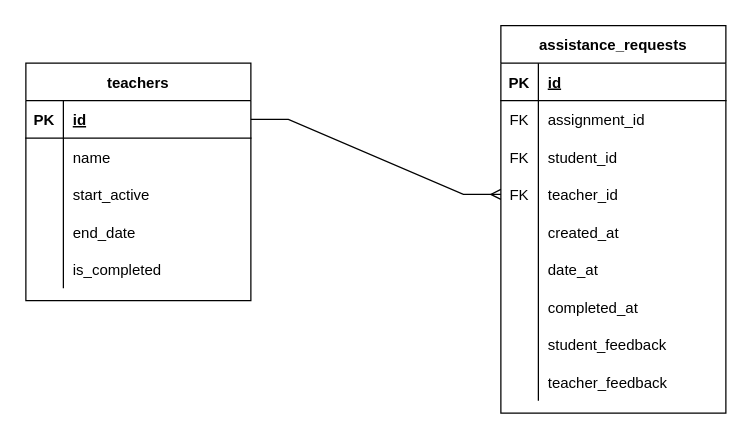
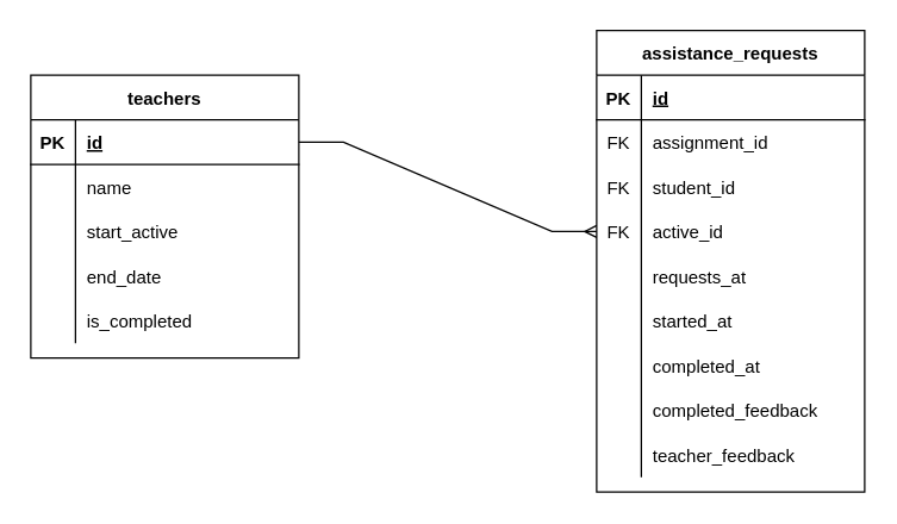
  <mxCell id="0" />
  <mxCell id="1" parent="0" />
  <mxCell id="2" value="assistance_requests" style="shape=table;startSize=30;container=1;collapsible=1;childLayout=tableLayout;fixedRows=1;rowLines=0;fontStyle=1;align=center;resizeLast=1;" vertex="1" parent="1"><mxGeometry x="400" y="20" width="180" height="310" as="geometry" /></mxCell>
  <mxCell id="3" value="" style="shape=tableRow;horizontal=0;startSize=0;swimlaneHead=0;swimlaneBody=0;fillColor=none;collapsible=0;dropTarget=0;points=[[0,0.5],[1,0.5]];portConstraint=eastwest;top=0;left=0;right=0;bottom=1;" vertex="1" parent="2"><mxGeometry y="30" width="180" height="30" as="geometry" /></mxCell>
  <mxCell id="4" value="PK" style="shape=partialRectangle;connectable=0;fillColor=none;top=0;left=0;bottom=0;right=0;fontStyle=1;overflow=hidden;" vertex="1" parent="3"><mxGeometry width="30" height="30" as="geometry"><mxRectangle width="30" height="30" as="alternateBounds" /></mxGeometry></mxCell>
  <mxCell id="5" value="id" style="shape=partialRectangle;connectable=0;fillColor=none;top=0;left=0;bottom=0;right=0;align=left;spacingLeft=6;fontStyle=5;overflow=hidden;" vertex="1" parent="3"><mxGeometry x="30" width="150" height="30" as="geometry"><mxRectangle width="150" height="30" as="alternateBounds" /></mxGeometry></mxCell>
  <mxCell id="6" value="" style="shape=tableRow;horizontal=0;startSize=0;swimlaneHead=0;swimlaneBody=0;fillColor=none;collapsible=0;dropTarget=0;points=[[0,0.5],[1,0.5]];portConstraint=eastwest;top=0;left=0;right=0;bottom=0;" vertex="1" parent="2"><mxGeometry y="60" width="180" height="30" as="geometry" /></mxCell>
  <mxCell id="7" value="FK" style="shape=partialRectangle;connectable=0;fillColor=none;top=0;left=0;bottom=0;right=0;editable=1;overflow=hidden;" vertex="1" parent="6"><mxGeometry width="30" height="30" as="geometry"><mxRectangle width="30" height="30" as="alternateBounds" /></mxGeometry></mxCell>
  <mxCell id="8" value="assignment_id" style="shape=partialRectangle;connectable=0;fillColor=none;top=0;left=0;bottom=0;right=0;align=left;spacingLeft=6;overflow=hidden;" vertex="1" parent="6"><mxGeometry x="30" width="150" height="30" as="geometry"><mxRectangle width="150" height="30" as="alternateBounds" /></mxGeometry></mxCell>
  <mxCell id="9" value="" style="shape=tableRow;horizontal=0;startSize=0;swimlaneHead=0;swimlaneBody=0;fillColor=none;collapsible=0;dropTarget=0;points=[[0,0.5],[1,0.5]];portConstraint=eastwest;top=0;left=0;right=0;bottom=0;" vertex="1" parent="2"><mxGeometry y="90" width="180" height="30" as="geometry" /></mxCell>
  <mxCell id="10" value="FK" style="shape=partialRectangle;connectable=0;fillColor=none;top=0;left=0;bottom=0;right=0;editable=1;overflow=hidden;" vertex="1" parent="9"><mxGeometry width="30" height="30" as="geometry"><mxRectangle width="30" height="30" as="alternateBounds" /></mxGeometry></mxCell>
  <mxCell id="11" value="student_id" style="shape=partialRectangle;connectable=0;fillColor=none;top=0;left=0;bottom=0;right=0;align=left;spacingLeft=6;overflow=hidden;" vertex="1" parent="9"><mxGeometry x="30" width="150" height="30" as="geometry"><mxRectangle width="150" height="30" as="alternateBounds" /></mxGeometry></mxCell>
  <mxCell id="12" value="" style="shape=tableRow;horizontal=0;startSize=0;swimlaneHead=0;swimlaneBody=0;fillColor=none;collapsible=0;dropTarget=0;points=[[0,0.5],[1,0.5]];portConstraint=eastwest;top=0;left=0;right=0;bottom=0;" vertex="1" parent="2"><mxGeometry y="120" width="180" height="30" as="geometry" /></mxCell>
  <mxCell id="13" value="FK" style="shape=partialRectangle;connectable=0;fillColor=none;top=0;left=0;bottom=0;right=0;editable=1;overflow=hidden;" vertex="1" parent="12"><mxGeometry width="30" height="30" as="geometry"><mxRectangle width="30" height="30" as="alternateBounds" /></mxGeometry></mxCell>
- <mxCell id="14" value="teacher_id" style="shape=partialRectangle;connectable=0;fillColor=none;top=0;left=0;bottom=0;right=0;align=left;spacingLeft=6;overflow=hidden;" vertex="1" parent="12"><mxGeometry x="30" width="150" height="30" as="geometry"><mxRectangle width="150" height="30" as="alternateBounds" /></mxGeometry></mxCell>
+ <mxCell id="14" value="active_id" style="shape=partialRectangle;connectable=0;fillColor=none;top=0;left=0;bottom=0;right=0;align=left;spacingLeft=6;overflow=hidden;" vertex="1" parent="12"><mxGeometry x="30" width="150" height="30" as="geometry"><mxRectangle width="150" height="30" as="alternateBounds" /></mxGeometry></mxCell>
  <mxCell id="15" value="" style="shape=tableRow;horizontal=0;startSize=0;swimlaneHead=0;swimlaneBody=0;fillColor=none;collapsible=0;dropTarget=0;points=[[0,0.5],[1,0.5]];portConstraint=eastwest;top=0;left=0;right=0;bottom=0;" vertex="1" parent="2"><mxGeometry y="150" width="180" height="30" as="geometry" /></mxCell>
  <mxCell id="16" value="" style="shape=partialRectangle;connectable=0;fillColor=none;top=0;left=0;bottom=0;right=0;editable=1;overflow=hidden;" vertex="1" parent="15"><mxGeometry width="30" height="30" as="geometry"><mxRectangle width="30" height="30" as="alternateBounds" /></mxGeometry></mxCell>
- <mxCell id="17" value="created_at" style="shape=partialRectangle;connectable=0;fillColor=none;top=0;left=0;bottom=0;right=0;align=left;spacingLeft=6;overflow=hidden;" vertex="1" parent="15"><mxGeometry x="30" width="150" height="30" as="geometry"><mxRectangle width="150" height="30" as="alternateBounds" /></mxGeometry></mxCell>
+ <mxCell id="17" value="requests_at" style="shape=partialRectangle;connectable=0;fillColor=none;top=0;left=0;bottom=0;right=0;align=left;spacingLeft=6;overflow=hidden;" vertex="1" parent="15"><mxGeometry x="30" width="150" height="30" as="geometry"><mxRectangle width="150" height="30" as="alternateBounds" /></mxGeometry></mxCell>
  <mxCell id="18" value="" style="shape=tableRow;horizontal=0;startSize=0;swimlaneHead=0;swimlaneBody=0;fillColor=none;collapsible=0;dropTarget=0;points=[[0,0.5],[1,0.5]];portConstraint=eastwest;top=0;left=0;right=0;bottom=0;" vertex="1" parent="2"><mxGeometry y="180" width="180" height="30" as="geometry" /></mxCell>
  <mxCell id="19" value="" style="shape=partialRectangle;connectable=0;fillColor=none;top=0;left=0;bottom=0;right=0;editable=1;overflow=hidden;" vertex="1" parent="18"><mxGeometry width="30" height="30" as="geometry"><mxRectangle width="30" height="30" as="alternateBounds" /></mxGeometry></mxCell>
- <mxCell id="20" value="date_at" style="shape=partialRectangle;connectable=0;fillColor=none;top=0;left=0;bottom=0;right=0;align=left;spacingLeft=6;overflow=hidden;" vertex="1" parent="18"><mxGeometry x="30" width="150" height="30" as="geometry"><mxRectangle width="150" height="30" as="alternateBounds" /></mxGeometry></mxCell>
+ <mxCell id="20" value="started_at" style="shape=partialRectangle;connectable=0;fillColor=none;top=0;left=0;bottom=0;right=0;align=left;spacingLeft=6;overflow=hidden;" vertex="1" parent="18"><mxGeometry x="30" width="150" height="30" as="geometry"><mxRectangle width="150" height="30" as="alternateBounds" /></mxGeometry></mxCell>
  <mxCell id="21" value="" style="shape=tableRow;horizontal=0;startSize=0;swimlaneHead=0;swimlaneBody=0;fillColor=none;collapsible=0;dropTarget=0;points=[[0,0.5],[1,0.5]];portConstraint=eastwest;top=0;left=0;right=0;bottom=0;" vertex="1" parent="2"><mxGeometry y="210" width="180" height="30" as="geometry" /></mxCell>
  <mxCell id="22" value="" style="shape=partialRectangle;connectable=0;fillColor=none;top=0;left=0;bottom=0;right=0;editable=1;overflow=hidden;" vertex="1" parent="21"><mxGeometry width="30" height="30" as="geometry"><mxRectangle width="30" height="30" as="alternateBounds" /></mxGeometry></mxCell>
  <mxCell id="23" value="completed_at" style="shape=partialRectangle;connectable=0;fillColor=none;top=0;left=0;bottom=0;right=0;align=left;spacingLeft=6;overflow=hidden;" vertex="1" parent="21"><mxGeometry x="30" width="150" height="30" as="geometry"><mxRectangle width="150" height="30" as="alternateBounds" /></mxGeometry></mxCell>
  <mxCell id="24" value="" style="shape=tableRow;horizontal=0;startSize=0;swimlaneHead=0;swimlaneBody=0;fillColor=none;collapsible=0;dropTarget=0;points=[[0,0.5],[1,0.5]];portConstraint=eastwest;top=0;left=0;right=0;bottom=0;" vertex="1" parent="2"><mxGeometry y="240" width="180" height="30" as="geometry" /></mxCell>
  <mxCell id="25" value="" style="shape=partialRectangle;connectable=0;fillColor=none;top=0;left=0;bottom=0;right=0;editable=1;overflow=hidden;" vertex="1" parent="24"><mxGeometry width="30" height="30" as="geometry"><mxRectangle width="30" height="30" as="alternateBounds" /></mxGeometry></mxCell>
- <mxCell id="26" value="student_feedback" style="shape=partialRectangle;connectable=0;fillColor=none;top=0;left=0;bottom=0;right=0;align=left;spacingLeft=6;overflow=hidden;" vertex="1" parent="24"><mxGeometry x="30" width="150" height="30" as="geometry"><mxRectangle width="150" height="30" as="alternateBounds" /></mxGeometry></mxCell>
+ <mxCell id="26" value="completed_feedback" style="shape=partialRectangle;connectable=0;fillColor=none;top=0;left=0;bottom=0;right=0;align=left;spacingLeft=6;overflow=hidden;" vertex="1" parent="24"><mxGeometry x="30" width="150" height="30" as="geometry"><mxRectangle width="150" height="30" as="alternateBounds" /></mxGeometry></mxCell>
  <mxCell id="27" value="" style="shape=tableRow;horizontal=0;startSize=0;swimlaneHead=0;swimlaneBody=0;fillColor=none;collapsible=0;dropTarget=0;points=[[0,0.5],[1,0.5]];portConstraint=eastwest;top=0;left=0;right=0;bottom=0;" vertex="1" parent="2"><mxGeometry y="270" width="180" height="30" as="geometry" /></mxCell>
  <mxCell id="28" value="" style="shape=partialRectangle;connectable=0;fillColor=none;top=0;left=0;bottom=0;right=0;editable=1;overflow=hidden;" vertex="1" parent="27"><mxGeometry width="30" height="30" as="geometry"><mxRectangle width="30" height="30" as="alternateBounds" /></mxGeometry></mxCell>
  <mxCell id="29" value="teacher_feedback" style="shape=partialRectangle;connectable=0;fillColor=none;top=0;left=0;bottom=0;right=0;align=left;spacingLeft=6;overflow=hidden;" vertex="1" parent="27"><mxGeometry x="30" width="150" height="30" as="geometry"><mxRectangle width="150" height="30" as="alternateBounds" /></mxGeometry></mxCell>
  <mxCell id="30" value="teachers" style="shape=table;startSize=30;container=1;collapsible=1;childLayout=tableLayout;fixedRows=1;rowLines=0;fontStyle=1;align=center;resizeLast=1;" vertex="1" parent="1"><mxGeometry x="20" y="50" width="180" height="190" as="geometry" /></mxCell>
  <mxCell id="31" value="" style="shape=tableRow;horizontal=0;startSize=0;swimlaneHead=0;swimlaneBody=0;fillColor=none;collapsible=0;dropTarget=0;points=[[0,0.5],[1,0.5]];portConstraint=eastwest;top=0;left=0;right=0;bottom=1;" vertex="1" parent="30"><mxGeometry y="30" width="180" height="30" as="geometry" /></mxCell>
  <mxCell id="32" value="PK" style="shape=partialRectangle;connectable=0;fillColor=none;top=0;left=0;bottom=0;right=0;fontStyle=1;overflow=hidden;" vertex="1" parent="31"><mxGeometry width="30" height="30" as="geometry"><mxRectangle width="30" height="30" as="alternateBounds" /></mxGeometry></mxCell>
  <mxCell id="33" value="id" style="shape=partialRectangle;connectable=0;fillColor=none;top=0;left=0;bottom=0;right=0;align=left;spacingLeft=6;fontStyle=5;overflow=hidden;" vertex="1" parent="31"><mxGeometry x="30" width="150" height="30" as="geometry"><mxRectangle width="150" height="30" as="alternateBounds" /></mxGeometry></mxCell>
  <mxCell id="34" value="" style="shape=tableRow;horizontal=0;startSize=0;swimlaneHead=0;swimlaneBody=0;fillColor=none;collapsible=0;dropTarget=0;points=[[0,0.5],[1,0.5]];portConstraint=eastwest;top=0;left=0;right=0;bottom=0;" vertex="1" parent="30"><mxGeometry y="60" width="180" height="30" as="geometry" /></mxCell>
  <mxCell id="35" value="" style="shape=partialRectangle;connectable=0;fillColor=none;top=0;left=0;bottom=0;right=0;editable=1;overflow=hidden;" vertex="1" parent="34"><mxGeometry width="30" height="30" as="geometry"><mxRectangle width="30" height="30" as="alternateBounds" /></mxGeometry></mxCell>
  <mxCell id="36" value="name " style="shape=partialRectangle;connectable=0;fillColor=none;top=0;left=0;bottom=0;right=0;align=left;spacingLeft=6;overflow=hidden;" vertex="1" parent="34"><mxGeometry x="30" width="150" height="30" as="geometry"><mxRectangle width="150" height="30" as="alternateBounds" /></mxGeometry></mxCell>
  <mxCell id="37" value="" style="shape=tableRow;horizontal=0;startSize=0;swimlaneHead=0;swimlaneBody=0;fillColor=none;collapsible=0;dropTarget=0;points=[[0,0.5],[1,0.5]];portConstraint=eastwest;top=0;left=0;right=0;bottom=0;" vertex="1" parent="30"><mxGeometry y="90" width="180" height="30" as="geometry" /></mxCell>
  <mxCell id="38" value="" style="shape=partialRectangle;connectable=0;fillColor=none;top=0;left=0;bottom=0;right=0;editable=1;overflow=hidden;" vertex="1" parent="37"><mxGeometry width="30" height="30" as="geometry"><mxRectangle width="30" height="30" as="alternateBounds" /></mxGeometry></mxCell>
  <mxCell id="39" value="start_active" style="shape=partialRectangle;connectable=0;fillColor=none;top=0;left=0;bottom=0;right=0;align=left;spacingLeft=6;overflow=hidden;" vertex="1" parent="37"><mxGeometry x="30" width="150" height="30" as="geometry"><mxRectangle width="150" height="30" as="alternateBounds" /></mxGeometry></mxCell>
  <mxCell id="40" value="" style="shape=tableRow;horizontal=0;startSize=0;swimlaneHead=0;swimlaneBody=0;fillColor=none;collapsible=0;dropTarget=0;points=[[0,0.5],[1,0.5]];portConstraint=eastwest;top=0;left=0;right=0;bottom=0;" vertex="1" parent="30"><mxGeometry y="120" width="180" height="30" as="geometry" /></mxCell>
  <mxCell id="41" value="" style="shape=partialRectangle;connectable=0;fillColor=none;top=0;left=0;bottom=0;right=0;editable=1;overflow=hidden;" vertex="1" parent="40"><mxGeometry width="30" height="30" as="geometry"><mxRectangle width="30" height="30" as="alternateBounds" /></mxGeometry></mxCell>
  <mxCell id="42" value="end_date" style="shape=partialRectangle;connectable=0;fillColor=none;top=0;left=0;bottom=0;right=0;align=left;spacingLeft=6;overflow=hidden;" vertex="1" parent="40"><mxGeometry x="30" width="150" height="30" as="geometry"><mxRectangle width="150" height="30" as="alternateBounds" /></mxGeometry></mxCell>
  <mxCell id="43" value="" style="shape=tableRow;horizontal=0;startSize=0;swimlaneHead=0;swimlaneBody=0;fillColor=none;collapsible=0;dropTarget=0;points=[[0,0.5],[1,0.5]];portConstraint=eastwest;top=0;left=0;right=0;bottom=0;" vertex="1" parent="30"><mxGeometry y="150" width="180" height="30" as="geometry" /></mxCell>
  <mxCell id="44" value="" style="shape=partialRectangle;connectable=0;fillColor=none;top=0;left=0;bottom=0;right=0;editable=1;overflow=hidden;" vertex="1" parent="43"><mxGeometry width="30" height="30" as="geometry"><mxRectangle width="30" height="30" as="alternateBounds" /></mxGeometry></mxCell>
  <mxCell id="45" value="is_completed" style="shape=partialRectangle;connectable=0;fillColor=none;top=0;left=0;bottom=0;right=0;align=left;spacingLeft=6;overflow=hidden;" vertex="1" parent="43"><mxGeometry x="30" width="150" height="30" as="geometry"><mxRectangle width="150" height="30" as="alternateBounds" /></mxGeometry></mxCell>
  <mxCell id="46" value="" style="edgeStyle=entityRelationEdgeStyle;fontSize=12;html=1;endArrow=ERmany;rounded=0;entryX=0;entryY=0.5;entryDx=0;entryDy=0;exitX=1;exitY=0.5;exitDx=0;exitDy=0;" edge="1" parent="1" source="31" target="12"><mxGeometry width="100" height="100" relative="1" as="geometry"><mxPoint x="280" y="360" as="sourcePoint" /><mxPoint x="380" y="260" as="targetPoint" /></mxGeometry></mxCell>
